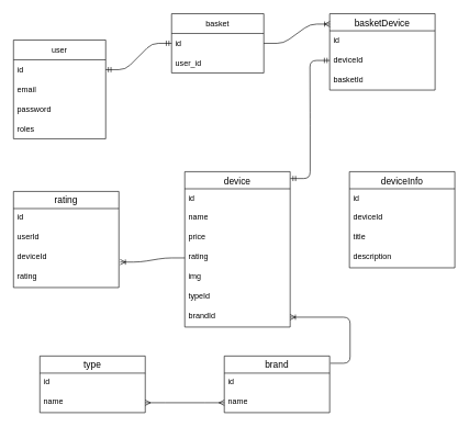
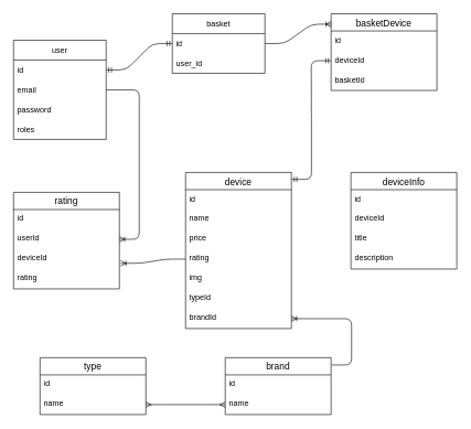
  <mxCell id="0" />
  <mxCell id="1" parent="0" />
  <mxCell id="2" value="user" style="swimlane;fontStyle=0;childLayout=stackLayout;horizontal=1;startSize=30;horizontalStack=0;resizeParent=1;resizeParentMax=0;resizeLast=0;collapsible=1;marginBottom=0;whiteSpace=wrap;html=1;" vertex="1" parent="1"><mxGeometry x="20" y="60" width="140" height="150" as="geometry" /></mxCell>
  <mxCell id="3" value="id" style="text;strokeColor=none;fillColor=none;align=left;verticalAlign=middle;spacingLeft=4;spacingRight=4;overflow=hidden;points=[[0,0.5],[1,0.5]];portConstraint=eastwest;rotatable=0;whiteSpace=wrap;html=1;" vertex="1" parent="2"><mxGeometry y="30" width="140" height="30" as="geometry" /></mxCell>
  <mxCell id="4" value="email" style="text;strokeColor=none;fillColor=none;align=left;verticalAlign=middle;spacingLeft=4;spacingRight=4;overflow=hidden;points=[[0,0.5],[1,0.5]];portConstraint=eastwest;rotatable=0;whiteSpace=wrap;html=1;" vertex="1" parent="2"><mxGeometry y="60" width="140" height="30" as="geometry" /></mxCell>
  <mxCell id="5" value="password" style="text;strokeColor=none;fillColor=none;align=left;verticalAlign=middle;spacingLeft=4;spacingRight=4;overflow=hidden;points=[[0,0.5],[1,0.5]];portConstraint=eastwest;rotatable=0;whiteSpace=wrap;html=1;" vertex="1" parent="2"><mxGeometry y="90" width="140" height="30" as="geometry" /></mxCell>
  <mxCell id="6" value="roles" style="text;strokeColor=none;fillColor=none;align=left;verticalAlign=middle;spacingLeft=4;spacingRight=4;overflow=hidden;points=[[0,0.5],[1,0.5]];portConstraint=eastwest;rotatable=0;whiteSpace=wrap;html=1;" vertex="1" parent="2"><mxGeometry y="120" width="140" height="30" as="geometry" /></mxCell>
  <mxCell id="7" value="basket" style="swimlane;fontStyle=0;childLayout=stackLayout;horizontal=1;startSize=30;horizontalStack=0;resizeParent=1;resizeParentMax=0;resizeLast=0;collapsible=1;marginBottom=0;whiteSpace=wrap;html=1;" vertex="1" parent="1"><mxGeometry x="260" y="20" width="140" height="90" as="geometry" /></mxCell>
  <mxCell id="8" value="id" style="text;strokeColor=none;fillColor=none;align=left;verticalAlign=middle;spacingLeft=4;spacingRight=4;overflow=hidden;points=[[0,0.5],[1,0.5]];portConstraint=eastwest;rotatable=0;whiteSpace=wrap;html=1;" vertex="1" parent="7"><mxGeometry y="30" width="140" height="30" as="geometry" /></mxCell>
  <mxCell id="9" value="user_id" style="text;strokeColor=none;fillColor=none;align=left;verticalAlign=middle;spacingLeft=4;spacingRight=4;overflow=hidden;points=[[0,0.5],[1,0.5]];portConstraint=eastwest;rotatable=0;whiteSpace=wrap;html=1;" vertex="1" parent="7"><mxGeometry y="60" width="140" height="30" as="geometry" /></mxCell>
  <mxCell id="10" value="" style="edgeStyle=entityRelationEdgeStyle;fontSize=12;html=1;endArrow=ERmandOne;startArrow=ERmandOne;rounded=1;exitX=1;exitY=0.5;exitDx=0;exitDy=0;entryX=0;entryY=0.5;entryDx=0;entryDy=0;" edge="1" parent="1" source="3" target="8"><mxGeometry width="100" height="100" relative="1" as="geometry"><mxPoint x="340" y="280" as="sourcePoint" /><mxPoint x="440" y="180" as="targetPoint" /></mxGeometry></mxCell>
  <mxCell id="11" value="device" style="swimlane;fontStyle=0;childLayout=stackLayout;horizontal=1;startSize=26;horizontalStack=0;resizeParent=1;resizeParentMax=0;resizeLast=0;collapsible=1;marginBottom=0;align=center;fontSize=14;" vertex="1" parent="1"><mxGeometry x="280" y="260" width="160" height="236" as="geometry" /></mxCell>
  <mxCell id="12" value="id" style="text;strokeColor=none;fillColor=none;spacingLeft=4;spacingRight=4;overflow=hidden;rotatable=0;points=[[0,0.5],[1,0.5]];portConstraint=eastwest;fontSize=12;whiteSpace=wrap;html=1;" vertex="1" parent="11"><mxGeometry y="26" width="160" height="30" as="geometry" /></mxCell>
  <mxCell id="13" value="name" style="text;strokeColor=none;fillColor=none;spacingLeft=4;spacingRight=4;overflow=hidden;rotatable=0;points=[[0,0.5],[1,0.5]];portConstraint=eastwest;fontSize=12;whiteSpace=wrap;html=1;" vertex="1" parent="11"><mxGeometry y="56" width="160" height="30" as="geometry" /></mxCell>
  <mxCell id="14" value="price" style="text;strokeColor=none;fillColor=none;spacingLeft=4;spacingRight=4;overflow=hidden;rotatable=0;points=[[0,0.5],[1,0.5]];portConstraint=eastwest;fontSize=12;whiteSpace=wrap;html=1;" vertex="1" parent="11"><mxGeometry y="86" width="160" height="30" as="geometry" /></mxCell>
  <mxCell id="15" value="rating" style="text;strokeColor=none;fillColor=none;spacingLeft=4;spacingRight=4;overflow=hidden;rotatable=0;points=[[0,0.5],[1,0.5]];portConstraint=eastwest;fontSize=12;whiteSpace=wrap;html=1;" vertex="1" parent="11"><mxGeometry y="116" width="160" height="30" as="geometry" /></mxCell>
  <mxCell id="16" value="img" style="text;strokeColor=none;fillColor=none;spacingLeft=4;spacingRight=4;overflow=hidden;rotatable=0;points=[[0,0.5],[1,0.5]];portConstraint=eastwest;fontSize=12;whiteSpace=wrap;html=1;" vertex="1" parent="11"><mxGeometry y="146" width="160" height="30" as="geometry" /></mxCell>
  <mxCell id="17" value="typeId" style="text;strokeColor=none;fillColor=none;spacingLeft=4;spacingRight=4;overflow=hidden;rotatable=0;points=[[0,0.5],[1,0.5]];portConstraint=eastwest;fontSize=12;whiteSpace=wrap;html=1;" vertex="1" parent="11"><mxGeometry y="176" width="160" height="30" as="geometry" /></mxCell>
  <mxCell id="18" value="brandId" style="text;strokeColor=none;fillColor=none;spacingLeft=4;spacingRight=4;overflow=hidden;rotatable=0;points=[[0,0.5],[1,0.5]];portConstraint=eastwest;fontSize=12;whiteSpace=wrap;html=1;" vertex="1" parent="11"><mxGeometry y="206" width="160" height="30" as="geometry" /></mxCell>
  <mxCell id="19" value="type" style="swimlane;fontStyle=0;childLayout=stackLayout;horizontal=1;startSize=26;horizontalStack=0;resizeParent=1;resizeParentMax=0;resizeLast=0;collapsible=1;marginBottom=0;align=center;fontSize=14;" vertex="1" parent="1"><mxGeometry x="60" y="540" width="160" height="86" as="geometry" /></mxCell>
  <mxCell id="20" value="id" style="text;strokeColor=none;fillColor=none;spacingLeft=4;spacingRight=4;overflow=hidden;rotatable=0;points=[[0,0.5],[1,0.5]];portConstraint=eastwest;fontSize=12;whiteSpace=wrap;html=1;" vertex="1" parent="19"><mxGeometry y="26" width="160" height="30" as="geometry" /></mxCell>
  <mxCell id="21" value="name" style="text;strokeColor=none;fillColor=none;spacingLeft=4;spacingRight=4;overflow=hidden;rotatable=0;points=[[0,0.5],[1,0.5]];portConstraint=eastwest;fontSize=12;whiteSpace=wrap;html=1;" vertex="1" parent="19"><mxGeometry y="56" width="160" height="30" as="geometry" /></mxCell>
  <mxCell id="22" value="" style="edgeStyle=entityRelationEdgeStyle;fontSize=12;html=1;endArrow=ERoneToMany;rounded=1;entryX=1;entryY=0.5;entryDx=0;entryDy=0;" edge="1" parent="1" target="18"><mxGeometry width="100" height="100" relative="1" as="geometry"><mxPoint x="501" y="551" as="sourcePoint" /><mxPoint x="240" y="481" as="targetPoint" /></mxGeometry></mxCell>
  <mxCell id="23" value="" style="edgeStyle=entityRelationEdgeStyle;fontSize=12;html=1;endArrow=ERmany;startArrow=ERmany;rounded=0;exitX=1;exitY=0.5;exitDx=0;exitDy=0;entryX=0;entryY=0.5;entryDx=0;entryDy=0;" edge="1" parent="1" source="21" target="26"><mxGeometry width="100" height="100" relative="1" as="geometry"><mxPoint x="40" y="520" as="sourcePoint" /><mxPoint x="370" y="611" as="targetPoint" /></mxGeometry></mxCell>
  <mxCell id="24" value="brand" style="swimlane;fontStyle=0;childLayout=stackLayout;horizontal=1;startSize=26;horizontalStack=0;resizeParent=1;resizeParentMax=0;resizeLast=0;collapsible=1;marginBottom=0;align=center;fontSize=14;" vertex="1" parent="1"><mxGeometry x="340" y="540" width="160" height="86" as="geometry" /></mxCell>
  <mxCell id="25" value="id" style="text;strokeColor=none;fillColor=none;spacingLeft=4;spacingRight=4;overflow=hidden;rotatable=0;points=[[0,0.5],[1,0.5]];portConstraint=eastwest;fontSize=12;whiteSpace=wrap;html=1;" vertex="1" parent="24"><mxGeometry y="26" width="160" height="30" as="geometry" /></mxCell>
  <mxCell id="26" value="name" style="text;strokeColor=none;fillColor=none;spacingLeft=4;spacingRight=4;overflow=hidden;rotatable=0;points=[[0,0.5],[1,0.5]];portConstraint=eastwest;fontSize=12;whiteSpace=wrap;html=1;" vertex="1" parent="24"><mxGeometry y="56" width="160" height="30" as="geometry" /></mxCell>
  <mxCell id="27" value="deviceInfo" style="swimlane;fontStyle=0;childLayout=stackLayout;horizontal=1;startSize=26;horizontalStack=0;resizeParent=1;resizeParentMax=0;resizeLast=0;collapsible=1;marginBottom=0;align=center;fontSize=14;fillStyle=auto;" vertex="1" parent="1"><mxGeometry x="530" y="260" width="160" height="146" as="geometry" /></mxCell>
  <mxCell id="28" value="id" style="text;strokeColor=none;fillColor=none;spacingLeft=4;spacingRight=4;overflow=hidden;rotatable=0;points=[[0,0.5],[1,0.5]];portConstraint=eastwest;fontSize=12;whiteSpace=wrap;html=1;" vertex="1" parent="27"><mxGeometry y="26" width="160" height="30" as="geometry" /></mxCell>
  <mxCell id="29" value="deviceId" style="text;strokeColor=none;fillColor=none;spacingLeft=4;spacingRight=4;overflow=hidden;rotatable=0;points=[[0,0.5],[1,0.5]];portConstraint=eastwest;fontSize=12;whiteSpace=wrap;html=1;" vertex="1" parent="27"><mxGeometry y="56" width="160" height="30" as="geometry" /></mxCell>
  <mxCell id="30" value="title" style="text;strokeColor=none;fillColor=none;spacingLeft=4;spacingRight=4;overflow=hidden;rotatable=0;points=[[0,0.5],[1,0.5]];portConstraint=eastwest;fontSize=12;whiteSpace=wrap;html=1;" vertex="1" parent="27"><mxGeometry y="86" width="160" height="30" as="geometry" /></mxCell>
  <mxCell id="31" value="description" style="text;strokeColor=none;fillColor=none;spacingLeft=4;spacingRight=4;overflow=hidden;rotatable=0;points=[[0,0.5],[1,0.5]];portConstraint=eastwest;fontSize=12;whiteSpace=wrap;html=1;" vertex="1" parent="27"><mxGeometry y="116" width="160" height="30" as="geometry" /></mxCell>
  <mxCell id="32" value="basketDevice" style="swimlane;fontStyle=0;childLayout=stackLayout;horizontal=1;startSize=26;horizontalStack=0;resizeParent=1;resizeParentMax=0;resizeLast=0;collapsible=1;marginBottom=0;align=center;fontSize=14;" vertex="1" parent="1"><mxGeometry x="500" y="20" width="160" height="116" as="geometry" /></mxCell>
  <mxCell id="33" value="id" style="text;strokeColor=none;fillColor=none;spacingLeft=4;spacingRight=4;overflow=hidden;rotatable=0;points=[[0,0.5],[1,0.5]];portConstraint=eastwest;fontSize=12;whiteSpace=wrap;html=1;" vertex="1" parent="32"><mxGeometry y="26" width="160" height="30" as="geometry" /></mxCell>
  <mxCell id="34" value="deviceId" style="text;strokeColor=none;fillColor=none;spacingLeft=4;spacingRight=4;overflow=hidden;rotatable=0;points=[[0,0.5],[1,0.5]];portConstraint=eastwest;fontSize=12;whiteSpace=wrap;html=1;" vertex="1" parent="32"><mxGeometry y="56" width="160" height="30" as="geometry" /></mxCell>
  <mxCell id="35" value="basketId" style="text;strokeColor=none;fillColor=none;spacingLeft=4;spacingRight=4;overflow=hidden;rotatable=0;points=[[0,0.5],[1,0.5]];portConstraint=eastwest;fontSize=12;whiteSpace=wrap;html=1;" vertex="1" parent="32"><mxGeometry y="86" width="160" height="30" as="geometry" /></mxCell>
  <mxCell id="36" value="" style="edgeStyle=entityRelationEdgeStyle;fontSize=12;html=1;endArrow=ERoneToMany;entryX=0.002;entryY=0.136;entryDx=0;entryDy=0;entryPerimeter=0;rounded=1;" edge="1" parent="1" source="8" target="32"><mxGeometry width="100" height="100" relative="1" as="geometry"><mxPoint x="320" y="400" as="sourcePoint" /><mxPoint x="490" y="32" as="targetPoint" /></mxGeometry></mxCell>
  <mxCell id="37" value="" style="edgeStyle=entityRelationEdgeStyle;fontSize=12;html=1;endArrow=ERmandOne;startArrow=ERmandOne;entryX=0;entryY=0.5;entryDx=0;entryDy=0;exitX=1.002;exitY=0.044;exitDx=0;exitDy=0;exitPerimeter=0;rounded=1;" edge="1" parent="1" source="11" target="34"><mxGeometry width="100" height="100" relative="1" as="geometry"><mxPoint x="390" y="300" as="sourcePoint" /><mxPoint x="490" y="200" as="targetPoint" /></mxGeometry></mxCell>
  <mxCell id="38" value="rating" style="swimlane;fontStyle=0;childLayout=stackLayout;horizontal=1;startSize=26;horizontalStack=0;resizeParent=1;resizeParentMax=0;resizeLast=0;collapsible=1;marginBottom=0;align=center;fontSize=14;" vertex="1" parent="1"><mxGeometry x="20" y="290" width="160" height="146" as="geometry" /></mxCell>
  <mxCell id="39" value="id" style="text;strokeColor=none;fillColor=none;spacingLeft=4;spacingRight=4;overflow=hidden;rotatable=0;points=[[0,0.5],[1,0.5]];portConstraint=eastwest;fontSize=12;whiteSpace=wrap;html=1;" vertex="1" parent="38"><mxGeometry y="26" width="160" height="30" as="geometry" /></mxCell>
  <mxCell id="40" value="userId" style="text;strokeColor=none;fillColor=none;spacingLeft=4;spacingRight=4;overflow=hidden;rotatable=0;points=[[0,0.5],[1,0.5]];portConstraint=eastwest;fontSize=12;whiteSpace=wrap;html=1;" vertex="1" parent="38"><mxGeometry y="56" width="160" height="30" as="geometry" /></mxCell>
  <mxCell id="41" value="deviceId" style="text;strokeColor=none;fillColor=none;spacingLeft=4;spacingRight=4;overflow=hidden;rotatable=0;points=[[0,0.5],[1,0.5]];portConstraint=eastwest;fontSize=12;whiteSpace=wrap;html=1;" vertex="1" parent="38"><mxGeometry y="86" width="160" height="30" as="geometry" /></mxCell>
  <mxCell id="42" value="rating" style="text;strokeColor=none;fillColor=none;spacingLeft=4;spacingRight=4;overflow=hidden;rotatable=0;points=[[0,0.5],[1,0.5]];portConstraint=eastwest;fontSize=12;whiteSpace=wrap;html=1;" vertex="1" parent="38"><mxGeometry y="116" width="160" height="30" as="geometry" /></mxCell>
+ <mxCell id="43" value="" style="edgeStyle=entityRelationEdgeStyle;fontSize=12;html=1;endArrow=ERoneToMany;rounded=1;" edge="1" parent="1" source="4" target="40"><mxGeometry width="100" height="100" relative="1" as="geometry"><mxPoint x="390" y="220" as="sourcePoint" /><mxPoint x="490" y="120" as="targetPoint" /></mxGeometry></mxCell>
  <mxCell id="44" value="" style="edgeStyle=entityRelationEdgeStyle;fontSize=12;html=1;endArrow=ERoneToMany;rounded=1;entryX=1.012;entryY=0.71;entryDx=0;entryDy=0;entryPerimeter=0;exitX=0;exitY=0.5;exitDx=0;exitDy=0;" edge="1" parent="1" source="15" target="41"><mxGeometry width="100" height="100" relative="1" as="geometry"><mxPoint x="270" y="380" as="sourcePoint" /><mxPoint x="500" y="290" as="targetPoint" /></mxGeometry></mxCell>
